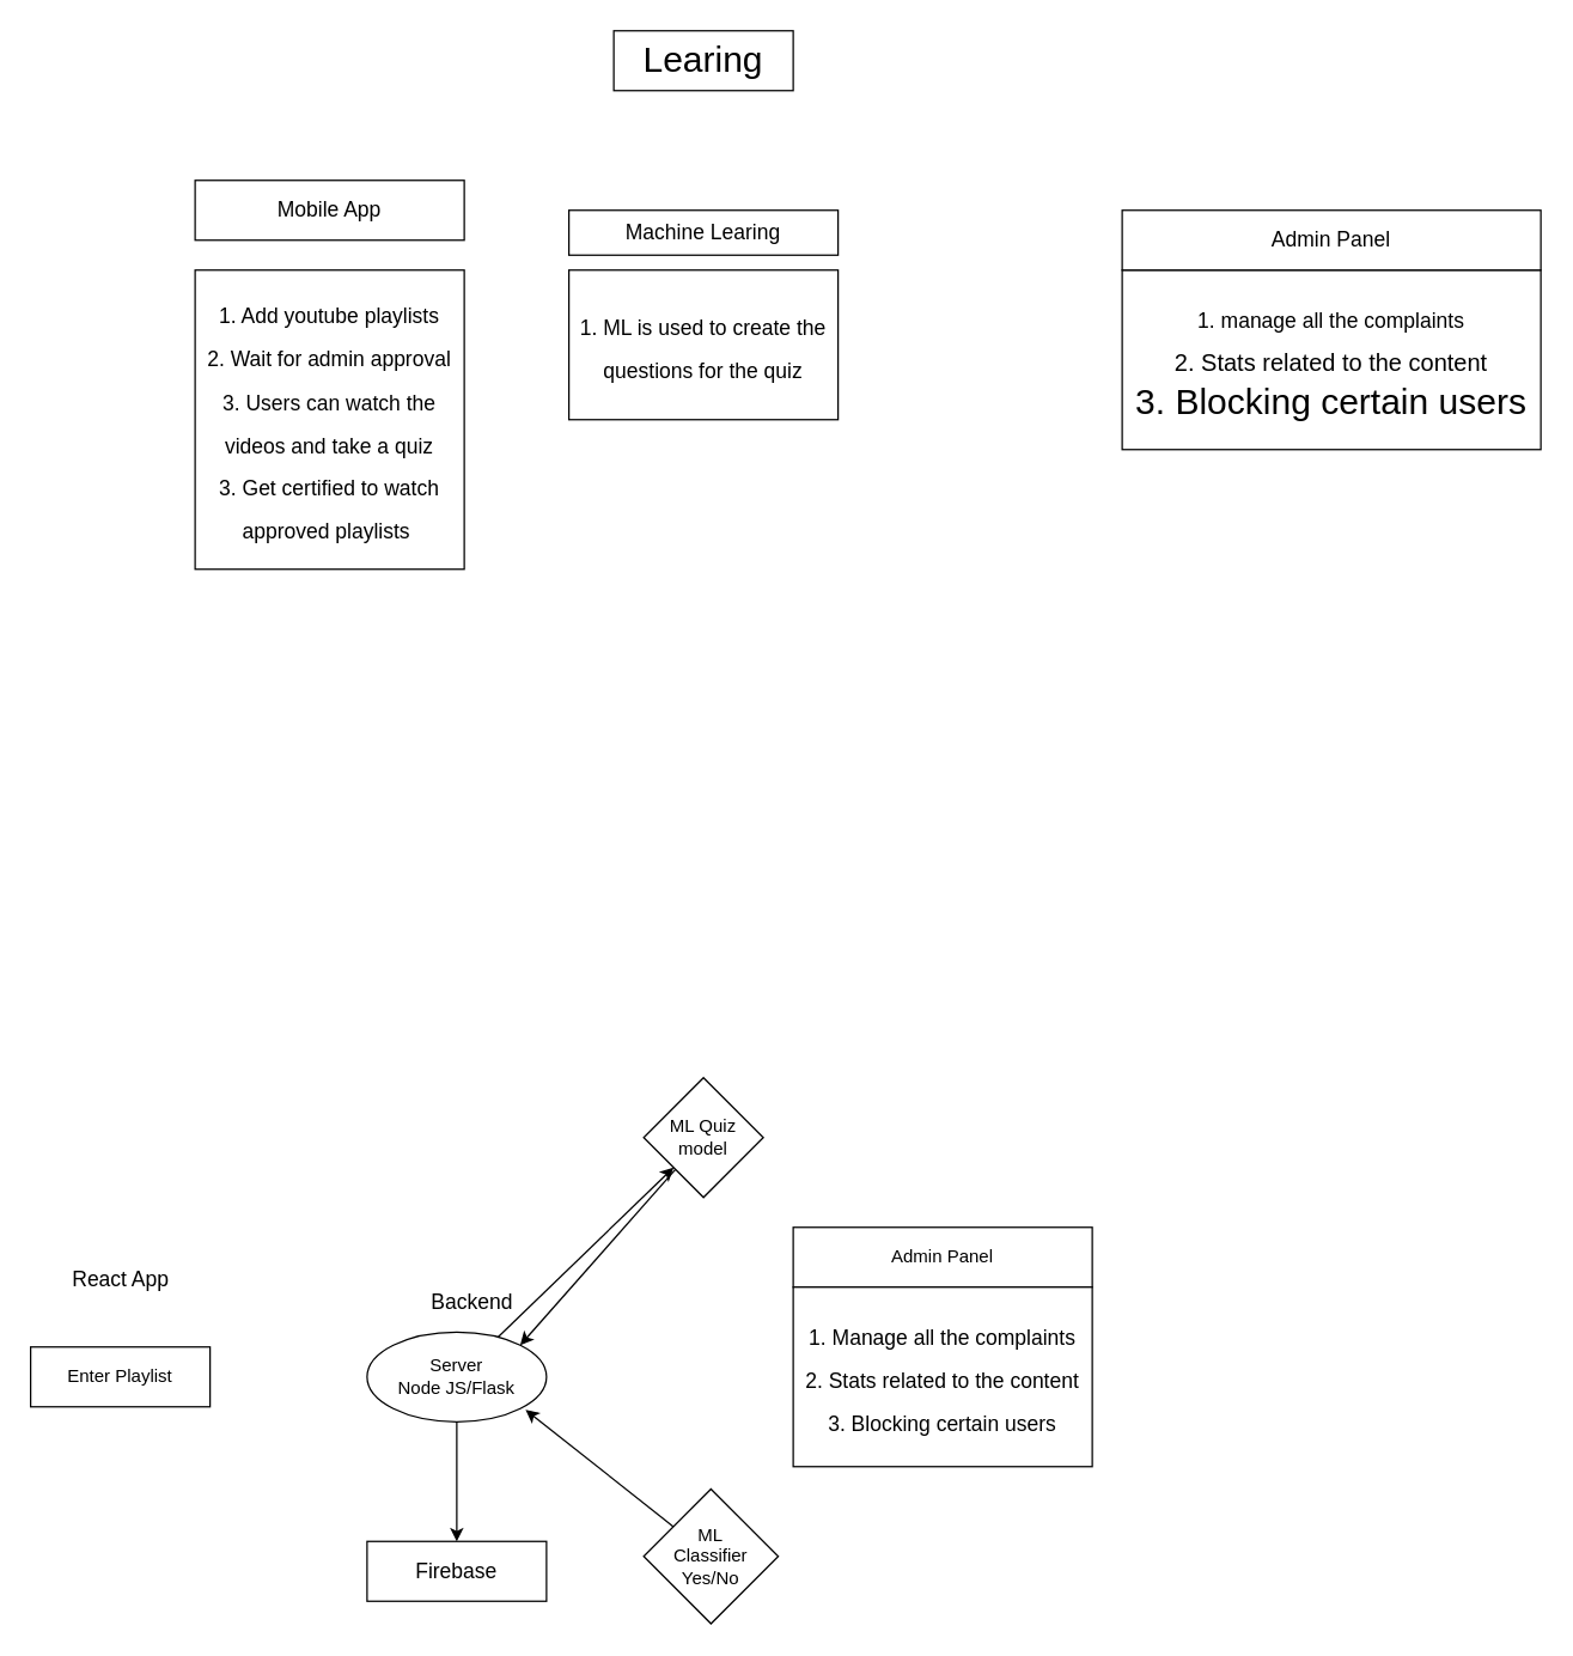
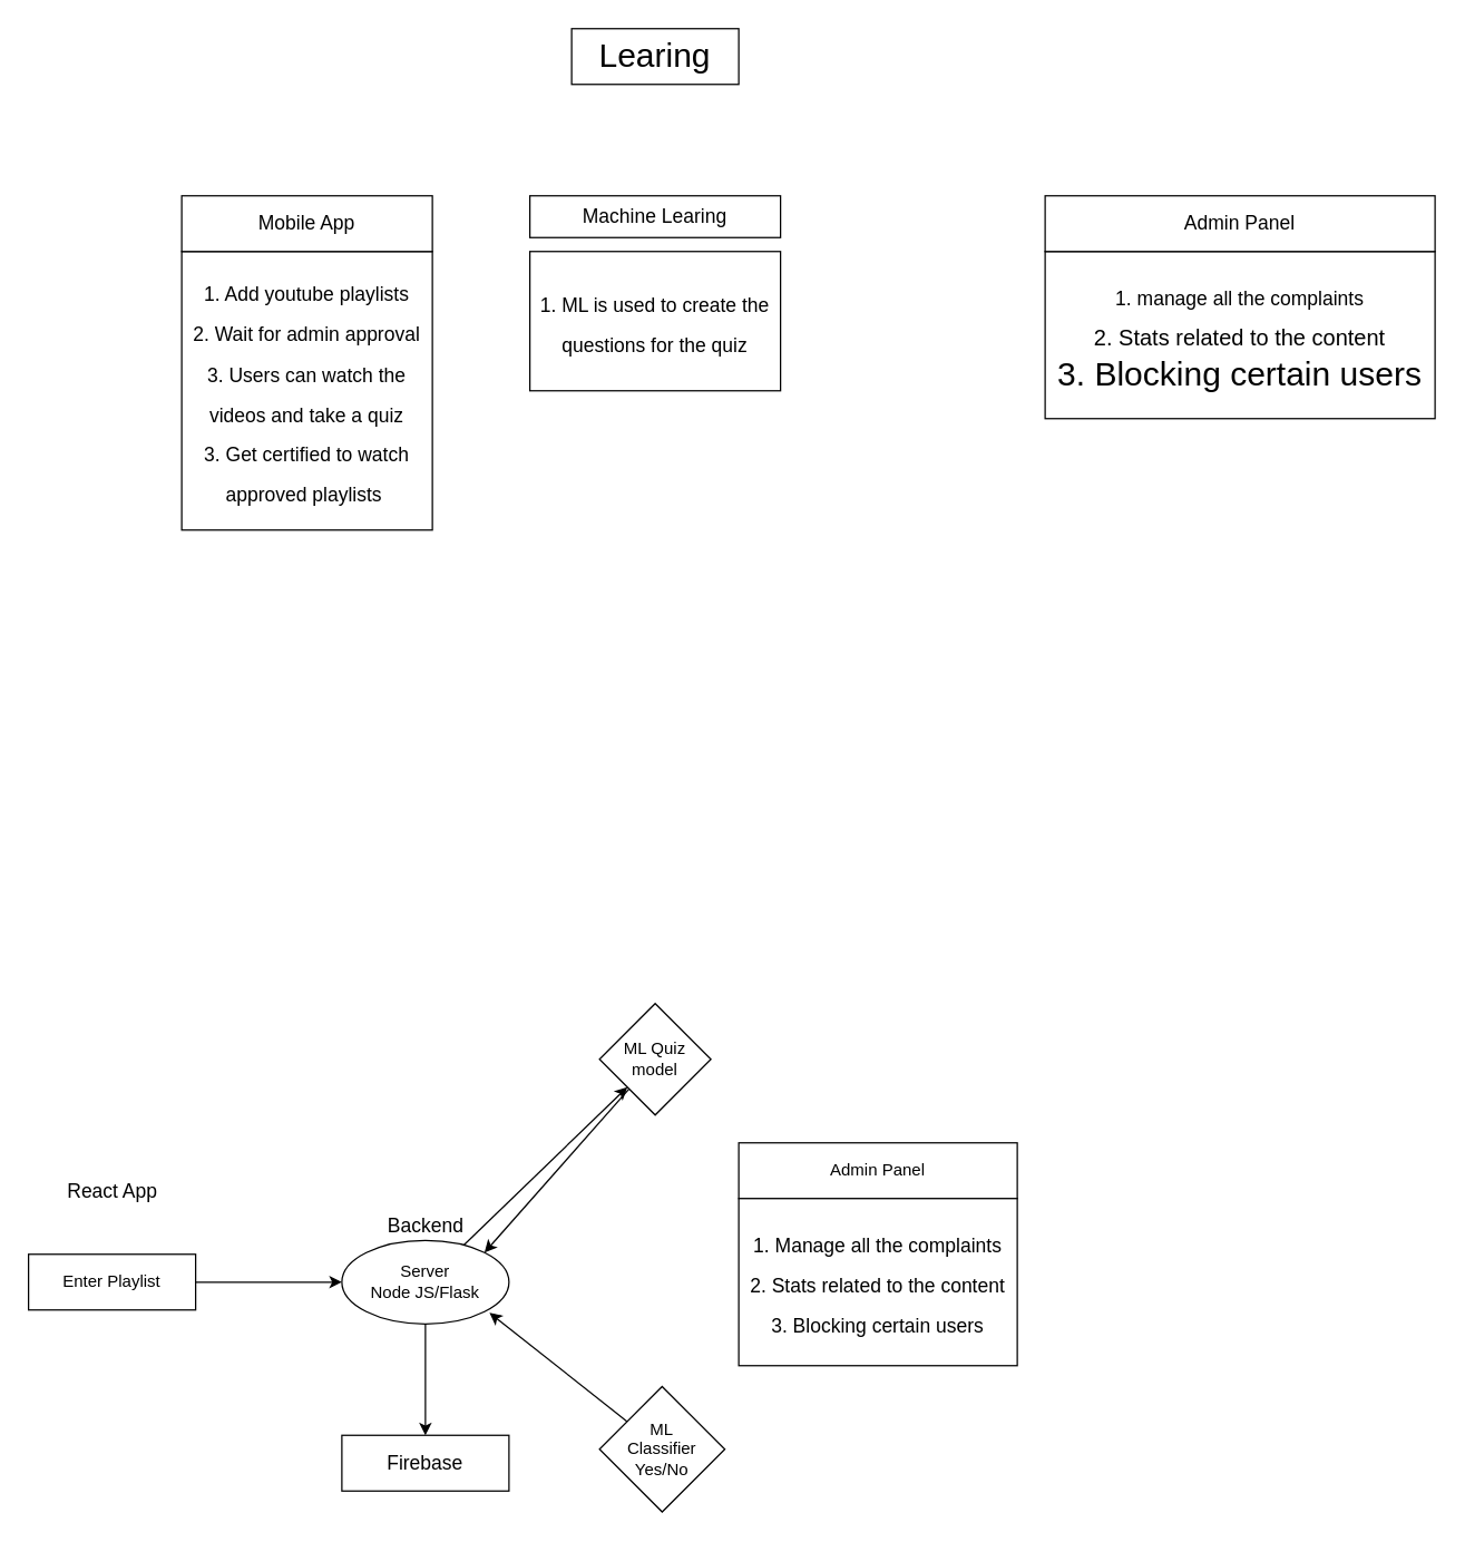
  <mxCell id="0" />
  <mxCell id="1" parent="0" />
  <mxCell id="2" value="&lt;font style=&quot;font-size: 24px&quot;&gt;Learing&lt;/font&gt;" style="whiteSpace=wrap;html=1;" parent="1" vertex="1"><mxGeometry x="410" y="20" width="120" height="40" as="geometry" /></mxCell>
  <mxCell id="3" value="&lt;font&gt;&lt;font style=&quot;font-size: 14px&quot;&gt;1. Add youtube playlists&lt;br&gt;2. Wait for admin approval&lt;br&gt;3. Users can watch the videos and take a quiz&lt;br&gt;3. Get certified to watch approved playlists&amp;nbsp;&lt;/font&gt;&lt;br&gt;&lt;/font&gt;" style="whiteSpace=wrap;html=1;fontSize=24;" parent="1" vertex="1"><mxGeometry x="130" y="180" width="180" height="200" as="geometry" /></mxCell>
- <mxCell id="4" value="Mobile App" style="whiteSpace=wrap;html=1;fontSize=14;" parent="1" vertex="1"><mxGeometry x="130" y="120" width="180" height="40" as="geometry" /></mxCell>
+ <mxCell id="4" value="Mobile App" style="whiteSpace=wrap;html=1;fontSize=14;" parent="1" vertex="1"><mxGeometry x="130" y="140" width="180" height="40" as="geometry" /></mxCell>
  <mxCell id="5" value="&lt;font&gt;&lt;font style=&quot;font-size: 14px&quot;&gt;1. manage all the complaints&lt;br&gt;&lt;/font&gt;&lt;font size=&quot;3&quot;&gt;2. Stats related to the content&lt;br&gt;&lt;/font&gt;3. Blocking certain users&lt;br&gt;&lt;/font&gt;" style="whiteSpace=wrap;html=1;fontSize=24;" parent="1" vertex="1"><mxGeometry x="750" y="180" width="280" height="120" as="geometry" /></mxCell>
  <mxCell id="6" value="Admin Panel" style="whiteSpace=wrap;html=1;fontSize=14;" parent="1" vertex="1"><mxGeometry x="750" y="140" width="280" height="40" as="geometry" /></mxCell>
  <mxCell id="7" value="&lt;font&gt;&lt;span style=&quot;font-size: 14px&quot;&gt;1. ML is used to create the questions for the quiz&lt;/span&gt;&lt;br&gt;&lt;/font&gt;" style="whiteSpace=wrap;html=1;fontSize=24;" parent="1" vertex="1"><mxGeometry x="380" y="180" width="180" height="100" as="geometry" /></mxCell>
  <mxCell id="8" value="Machine Learing" style="whiteSpace=wrap;html=1;fontSize=14;" parent="1" vertex="1"><mxGeometry x="380" y="140" width="180" height="30" as="geometry" /></mxCell>
+ <mxCell id="9" value="" style="edgeStyle=none;html=1;" parent="1" source="10" target="13" edge="1"><mxGeometry relative="1" as="geometry" /></mxCell>
  <mxCell id="10" value="Enter Playlist" style="whiteSpace=wrap;html=1;" parent="1" vertex="1"><mxGeometry x="20" y="900" width="120" height="40" as="geometry" /></mxCell>
  <mxCell id="11" style="edgeStyle=none;html=1;entryX=0;entryY=1;entryDx=0;entryDy=0;" parent="1" source="13" target="17" edge="1"><mxGeometry relative="1" as="geometry" /></mxCell>
  <mxCell id="12" style="edgeStyle=none;html=1;fontSize=14;" parent="1" source="13" target="20" edge="1"><mxGeometry relative="1" as="geometry" /></mxCell>
  <mxCell id="13" value="Server&lt;br&gt;Node JS/Flask" style="ellipse;whiteSpace=wrap;html=1;" parent="1" vertex="1"><mxGeometry x="245" y="890" width="120" height="60" as="geometry" /></mxCell>
  <mxCell id="14" style="edgeStyle=none;html=1;" parent="1" source="15" edge="1"><mxGeometry relative="1" as="geometry"><mxPoint x="351" y="942" as="targetPoint" /></mxGeometry></mxCell>
  <mxCell id="15" value="ML&lt;br&gt;Classifier&lt;br&gt;Yes/No" style="rhombus;whiteSpace=wrap;html=1;" parent="1" vertex="1"><mxGeometry x="430" y="995" width="90" height="90" as="geometry" /></mxCell>
  <mxCell id="16" style="edgeStyle=none;html=1;entryX=1;entryY=0;entryDx=0;entryDy=0;" parent="1" source="17" target="13" edge="1"><mxGeometry relative="1" as="geometry" /></mxCell>
  <mxCell id="17" value="ML Quiz model" style="rhombus;whiteSpace=wrap;html=1;" parent="1" vertex="1"><mxGeometry x="430" y="720" width="80" height="80" as="geometry" /></mxCell>
  <mxCell id="18" value="Admin Panel" style="whiteSpace=wrap;html=1;" parent="1" vertex="1"><mxGeometry x="530" y="820" width="200" height="40" as="geometry" /></mxCell>
  <mxCell id="19" value="&lt;font style=&quot;font-size: 14px&quot;&gt;&lt;font style=&quot;font-size: 14px&quot;&gt;1. Manage all the complaints&lt;br&gt;&lt;/font&gt;&lt;font style=&quot;font-size: 14px&quot;&gt;2. Stats related to the content&lt;br&gt;&lt;/font&gt;3. Blocking certain users&lt;br&gt;&lt;/font&gt;" style="whiteSpace=wrap;html=1;fontSize=24;" parent="1" vertex="1"><mxGeometry x="530" y="860" width="200" height="120" as="geometry" /></mxCell>
  <mxCell id="20" value="Firebase" style="whiteSpace=wrap;html=1;fontSize=14;" parent="1" vertex="1"><mxGeometry x="245" y="1030" width="120" height="40" as="geometry" /></mxCell>
  <mxCell id="21" value="React App" style="text;html=1;align=center;verticalAlign=middle;resizable=0;points=[];autosize=1;strokeColor=none;fillColor=none;fontSize=14;" parent="1" vertex="1"><mxGeometry x="40" y="845" width="80" height="20" as="geometry" /></mxCell>
- <mxCell id="22" value="Backend" style="text;html=1;align=center;verticalAlign=middle;resizable=0;points=[];autosize=1;strokeColor=none;fillColor=none;fontSize=14;" parent="1" vertex="1"><mxGeometry x="280" y="860" width="70" height="20" as="geometry" /></mxCell>
+ <mxCell id="22" value="Backend" style="text;html=1;align=center;verticalAlign=middle;resizable=0;points=[];autosize=1;strokeColor=none;fillColor=none;fontSize=14;" parent="1" vertex="1"><mxGeometry x="270" y="870" width="70" height="20" as="geometry" /></mxCell>
